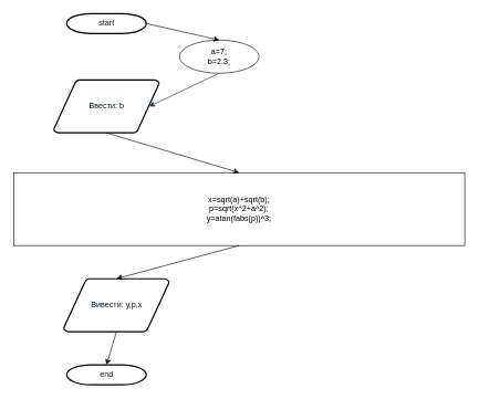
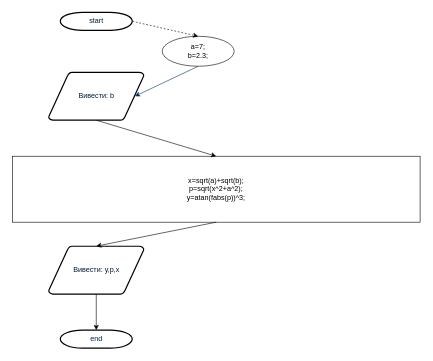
  <mxCell id="0" />
  <mxCell id="1" parent="0" />
  <mxCell id="2" value="start" style="shape=mxgraph.flowchart.terminator;fillColor=#FFFFFF;strokeColor=#000000;strokeWidth=2;gradientColor=none;gradientDirection=north;fontColor=#001933;fontStyle=0;html=1;" parent="1" vertex="1"><mxGeometry x="100" y="20" width="120" height="30" as="geometry" /></mxCell>
- <mxCell id="3" value="Ввести: b" style="shape=mxgraph.flowchart.data;fillColor=#FFFFFF;strokeColor=#000000;strokeWidth=2;gradientColor=none;gradientDirection=north;fontColor=#001933;fontStyle=0;html=1;" parent="1" vertex="1"><mxGeometry x="80.5" y="120" width="159" height="80" as="geometry" /></mxCell>
+ <mxCell id="3" value="Вивести: b" style="shape=mxgraph.flowchart.data;fillColor=#FFFFFF;strokeColor=#000000;strokeWidth=2;gradientColor=none;gradientDirection=north;fontColor=#001933;fontStyle=0;html=1;" parent="1" vertex="1"><mxGeometry x="80.5" y="120" width="159" height="80" as="geometry" /></mxCell>
  <mxCell id="4" style="fontColor=#001933;fontStyle=1;strokeColor=#003366;strokeWidth=1;html=1;exitX=0.5;exitY=1;exitDx=0;exitDy=0;entryX=0.905;entryY=0.5;entryDx=0;entryDy=0;entryPerimeter=0;" parent="1" source="11" target="3" edge="1"><mxGeometry relative="1" as="geometry" /></mxCell>
  <mxCell id="5" value="end" style="shape=mxgraph.flowchart.terminator;fillColor=#FFFFFF;strokeColor=#000000;strokeWidth=2;gradientColor=none;gradientDirection=north;fontColor=#001933;fontStyle=0;html=1;" parent="1" vertex="1"><mxGeometry x="100" y="550" width="120" height="30" as="geometry" /></mxCell>
- <mxCell id="6" value="Вивести: y,p,x" style="shape=mxgraph.flowchart.data;fillColor=#FFFFFF;strokeColor=#000000;strokeWidth=2;gradientColor=none;gradientDirection=north;fontColor=#001933;fontStyle=0;html=1;" parent="1" vertex="1"><mxGeometry x="95.5" y="420" width="159" height="80" as="geometry" /></mxCell>
+ <mxCell id="6" value="Вивести: y,p,x" style="shape=mxgraph.flowchart.data;fillColor=#FFFFFF;strokeColor=#000000;strokeWidth=2;gradientColor=none;gradientDirection=north;fontColor=#001933;fontStyle=0;html=1;" parent="1" vertex="1"><mxGeometry x="80.5" y="410" width="159" height="80" as="geometry" /></mxCell>
  <mxCell id="7" value="" style="endArrow=classic;html=1;exitX=0.5;exitY=1;exitDx=0;exitDy=0;exitPerimeter=0;entryX=0.5;entryY=0;entryDx=0;entryDy=0;entryPerimeter=0;" parent="1" source="6" target="5" edge="1"><mxGeometry width="50" height="50" relative="1" as="geometry"><mxPoint x="70" y="590" as="sourcePoint" /><mxPoint x="70" y="630" as="targetPoint" /></mxGeometry></mxCell>
  <mxCell id="8" value="&lt;div&gt;x=sqrt(a)+sqrt(b);&lt;/div&gt;&lt;div&gt;p=sqrt(x^2+a^2);&lt;/div&gt;&lt;div&gt;y=atan(fabs(p))^3;&lt;/div&gt;" style="rounded=0;whiteSpace=wrap;html=1;" parent="1" vertex="1"><mxGeometry x="20" y="260" width="680" height="110" as="geometry" /></mxCell>
  <mxCell id="9" value="" style="endArrow=classic;html=1;exitX=0.5;exitY=1;exitDx=0;exitDy=0;exitPerimeter=0;entryX=0.5;entryY=0;entryDx=0;entryDy=0;" parent="1" source="3" target="8" edge="1"><mxGeometry width="50" height="50" relative="1" as="geometry"><mxPoint x="20" y="650" as="sourcePoint" /><mxPoint x="70" y="600" as="targetPoint" /></mxGeometry></mxCell>
  <mxCell id="10" value="" style="endArrow=classic;html=1;exitX=0.5;exitY=1;exitDx=0;exitDy=0;entryX=0.5;entryY=0;entryDx=0;entryDy=0;entryPerimeter=0;" parent="1" source="8" target="6" edge="1"><mxGeometry width="50" height="50" relative="1" as="geometry"><mxPoint x="20" y="650" as="sourcePoint" /><mxPoint x="70" y="600" as="targetPoint" /></mxGeometry></mxCell>
  <mxCell id="11" value="a=7;&lt;br&gt;b=2.3;" style="ellipse;whiteSpace=wrap;html=1;" parent="1" vertex="1"><mxGeometry x="270" y="60" width="120" height="50" as="geometry" /></mxCell>
- <mxCell id="12" value="" style="endArrow=classic;html=1;entryX=0.5;entryY=0;entryDx=0;entryDy=0;exitX=1;exitY=0.5;exitDx=0;exitDy=0;exitPerimeter=0;" parent="1" source="2" target="11" edge="1"><mxGeometry width="50" height="50" relative="1" as="geometry"><mxPoint x="20" y="650" as="sourcePoint" /><mxPoint x="70" y="600" as="targetPoint" /></mxGeometry></mxCell>
+ <mxCell id="12" value="" style="endArrow=classic;html=1;entryX=0.5;entryY=0;entryDx=0;entryDy=0;exitX=1;exitY=0.5;exitDx=0;exitDy=0;exitPerimeter=0;dashed=1;" parent="1" source="2" target="11" edge="1"><mxGeometry width="50" height="50" relative="1" as="geometry"><mxPoint x="20" y="650" as="sourcePoint" /><mxPoint x="70" y="600" as="targetPoint" /></mxGeometry></mxCell>
